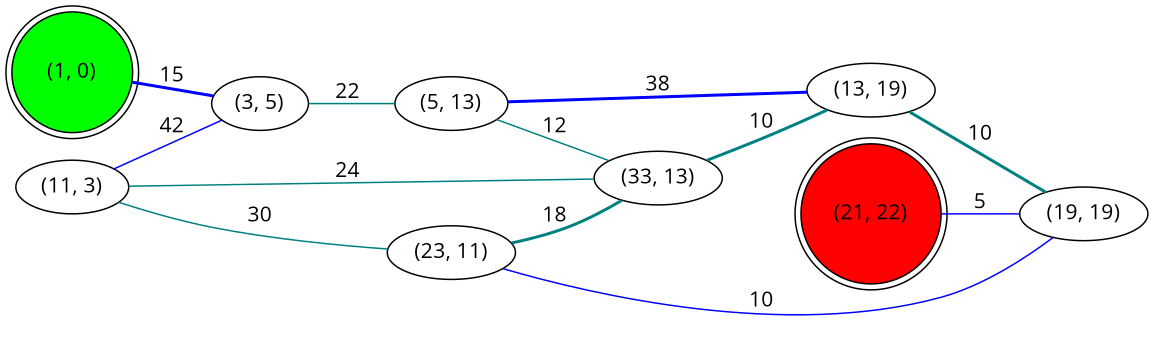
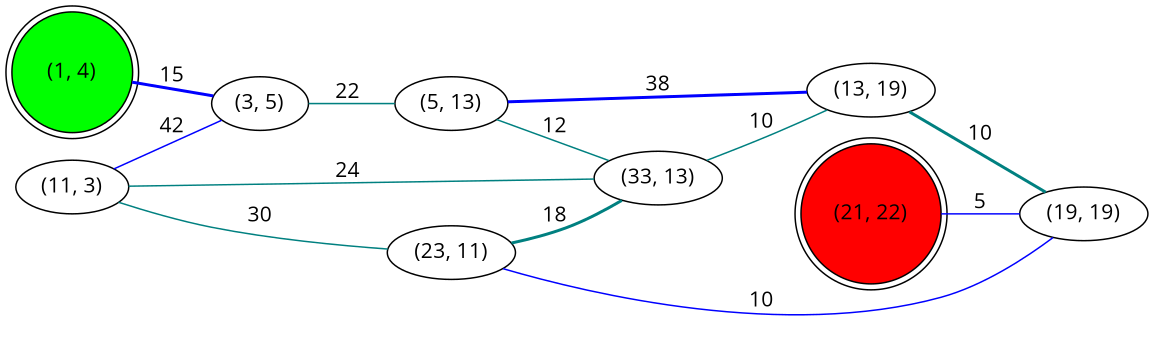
  graph {
    fontname="Open Sans"
    rankdir=LR
    node [fontname="Open Sans"]
    edge [color=teal fontname="Open Sans" style=solid]
-   n1 [fillcolor=green label="(1, 0)" shape=doublecircle style=filled]
+   n1 [fillcolor=green label="(1, 4)" shape=doublecircle style=filled]
    n2 [label="(3, 5)"]
    n3 [label="(5, 13)"]
    n4 [fillcolor=red label="(21, 22)" shape=doublecircle style=filled]
    n5 [label="(19, 19)"]
    n6 [label="(11, 3)"]
    n7 [label="(23, 11)"]
    n8 [label="(33, 13)"]
    n9 [label="(13, 19)"]
    n1 -- n2 [color=blue label=15 style=bold]
    n2 -- n3 [label=22]
    n3 -- n8 [label=12]
    n3 -- n9 [color=blue label=38 style=bold]
    n4 -- n5 [color=blue label=5]
    n6 -- n2 [color=blue label=42]
    n6 -- n7 [label=30]
    n6 -- n8 [label=24]
    n7 -- n5 [color=blue label=10]
    n7 -- n8 [label=18 style=bold]
-   n8 -- n9 [label=10 style=bold]
+   n8 -- n9 [label=10]
    n9 -- n5 [label=10 style=bold]
  }
